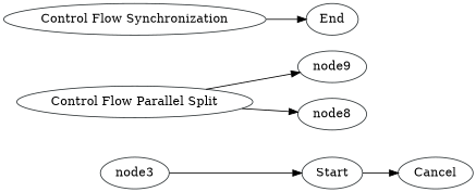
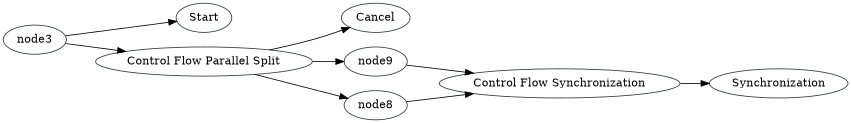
  digraph {
    rankdir=LR
    node [color="#2e3436"]
    n1 [label=Start]
    node3
    n3 [label="Control Flow\ Parallel Split"]
    n4 [label=Cancel]
    n5 [label=node9]
    node8
    n7 [label="Control Flow\ Synchronization"]
-   n8 [label=End]
+   n8 [label=Synchronization]
    node3 -> n1
-   n1 -> n4
+   node3 -> n3
+   n3 -> n4
    n3 -> n5
    n3 -> node8
+   n5 -> n7
+   node8 -> n7
    n7 -> n8
  }
